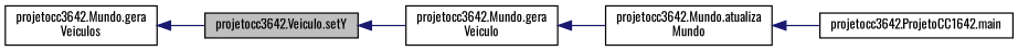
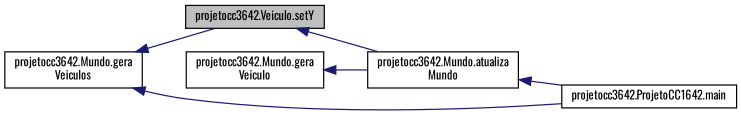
  digraph {
    fontname=Oswald
    rankdir=LR
    node [color=black fillcolor=white fontname=Oswald fontsize=10 shape=record style=filled]
    edge [color=midnightblue dir=back fontname=Oswald fontsize=10 labelfontname=Helvetica labelfontsize=10 style=solid]
    n1 [fillcolor=grey75 fontcolor=black height=0.2 label="projetocc3642.Veiculo.setY" width=0.4]
    n2 [height=0.2 label="projetocc3642.Mundo.gera\lVeiculo" width=0.4]
    n3 [height=0.2 label="projetocc3642.Mundo.gera\lVeiculos" width=0.4]
    n4 [height=0.2 label="projetocc3642.ProjetoCC1642.main" width=0.4]
    n5 [height=0.2 label="projetocc3642.Mundo.atualiza\lMundo" width=0.4]
-   n1 -> n2
+   n1 -> n5
    n2 -> n5
    n3 -> n1
+   n3 -> n4
    n5 -> n4
  }
